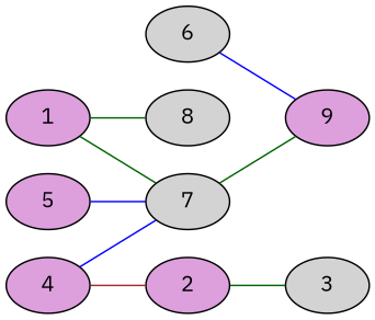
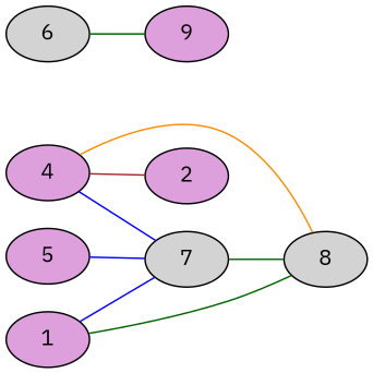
  graph {
    fontname="IBM Plex Sans"
    rankdir=LR
    node [fillcolor=plum fontname="IBM Plex Sans" style=filled]
    edge [color=darkgreen fontname="IBM Plex Sans"]
    7 [fillcolor=lightgrey]
    1
    8 [fillcolor=lightgrey]
-   3 [fillcolor=lightgrey]
    2
    4
    5
    6 [fillcolor=lightgrey]
    9
-   7 -- 9
-   1 -- 7
+   7 -- 8
+   1 -- 7 [color=blue]
    1 -- 8
-   2 -- 3
    4 -- 7 [color=blue]
+   4 -- 8 [color=darkorange]
    4 -- 2 [color=brown]
    5 -- 7 [color=blue]
-   6 -- 9 [color=blue]
+   6 -- 9
  }
